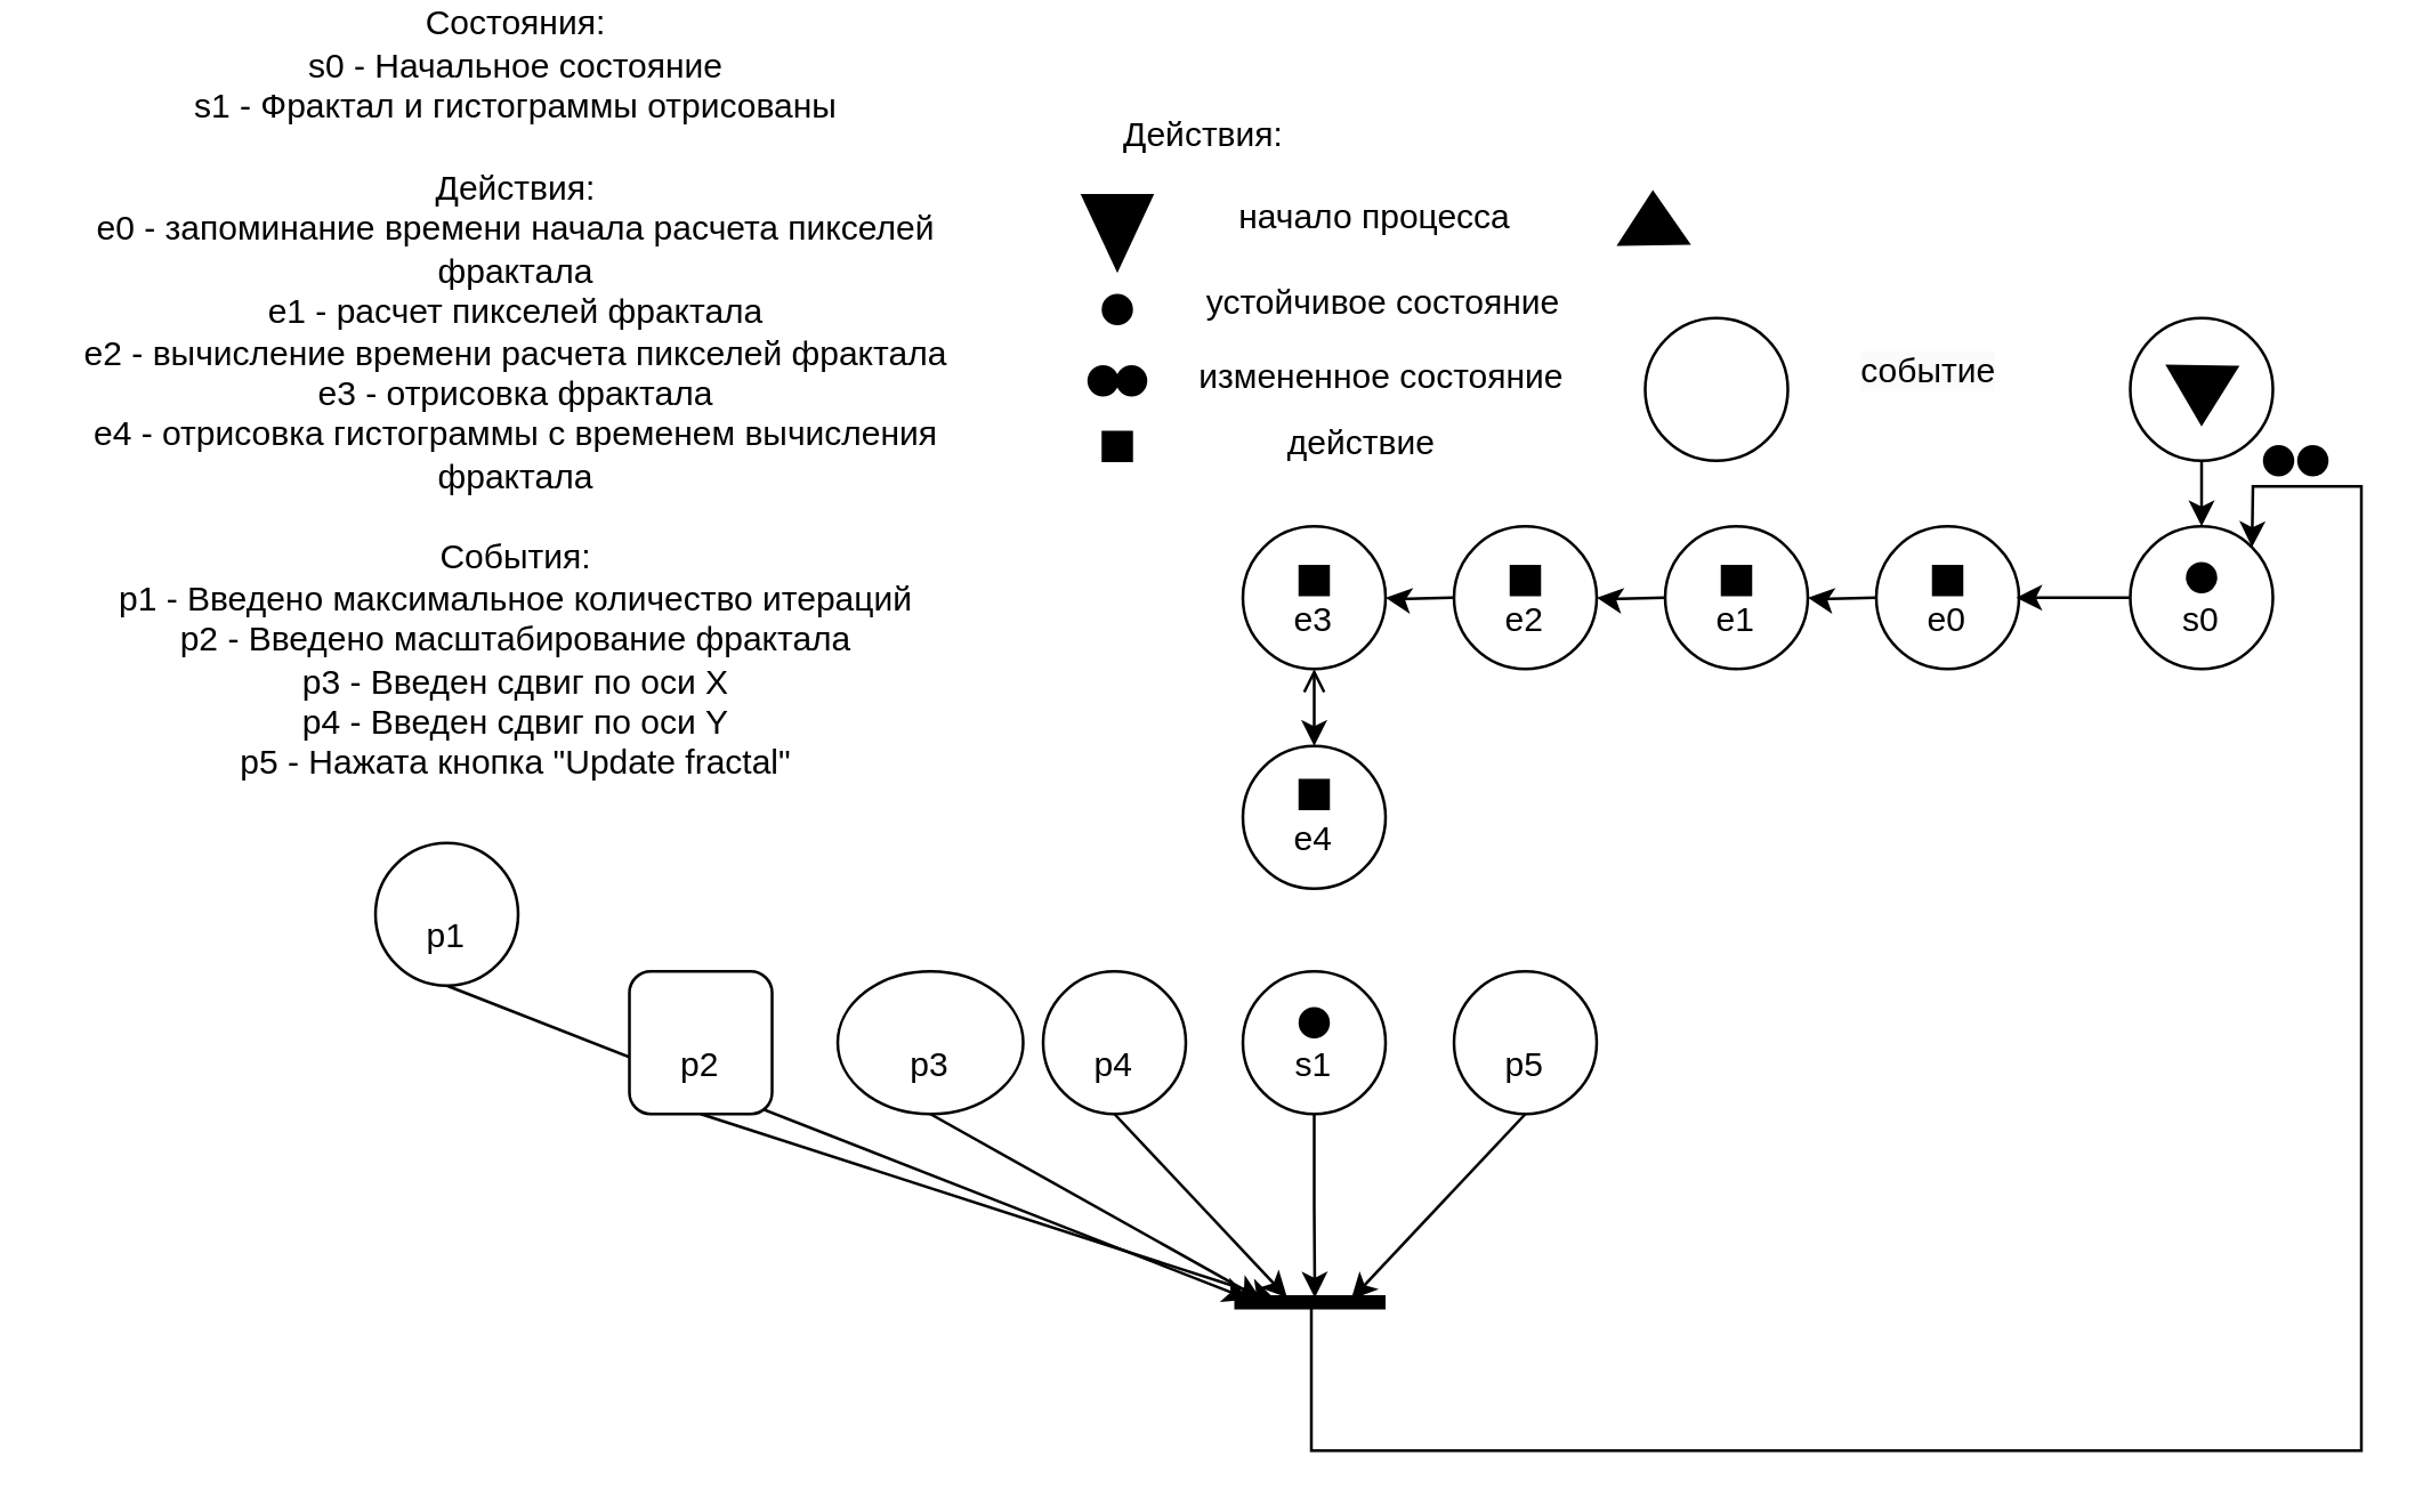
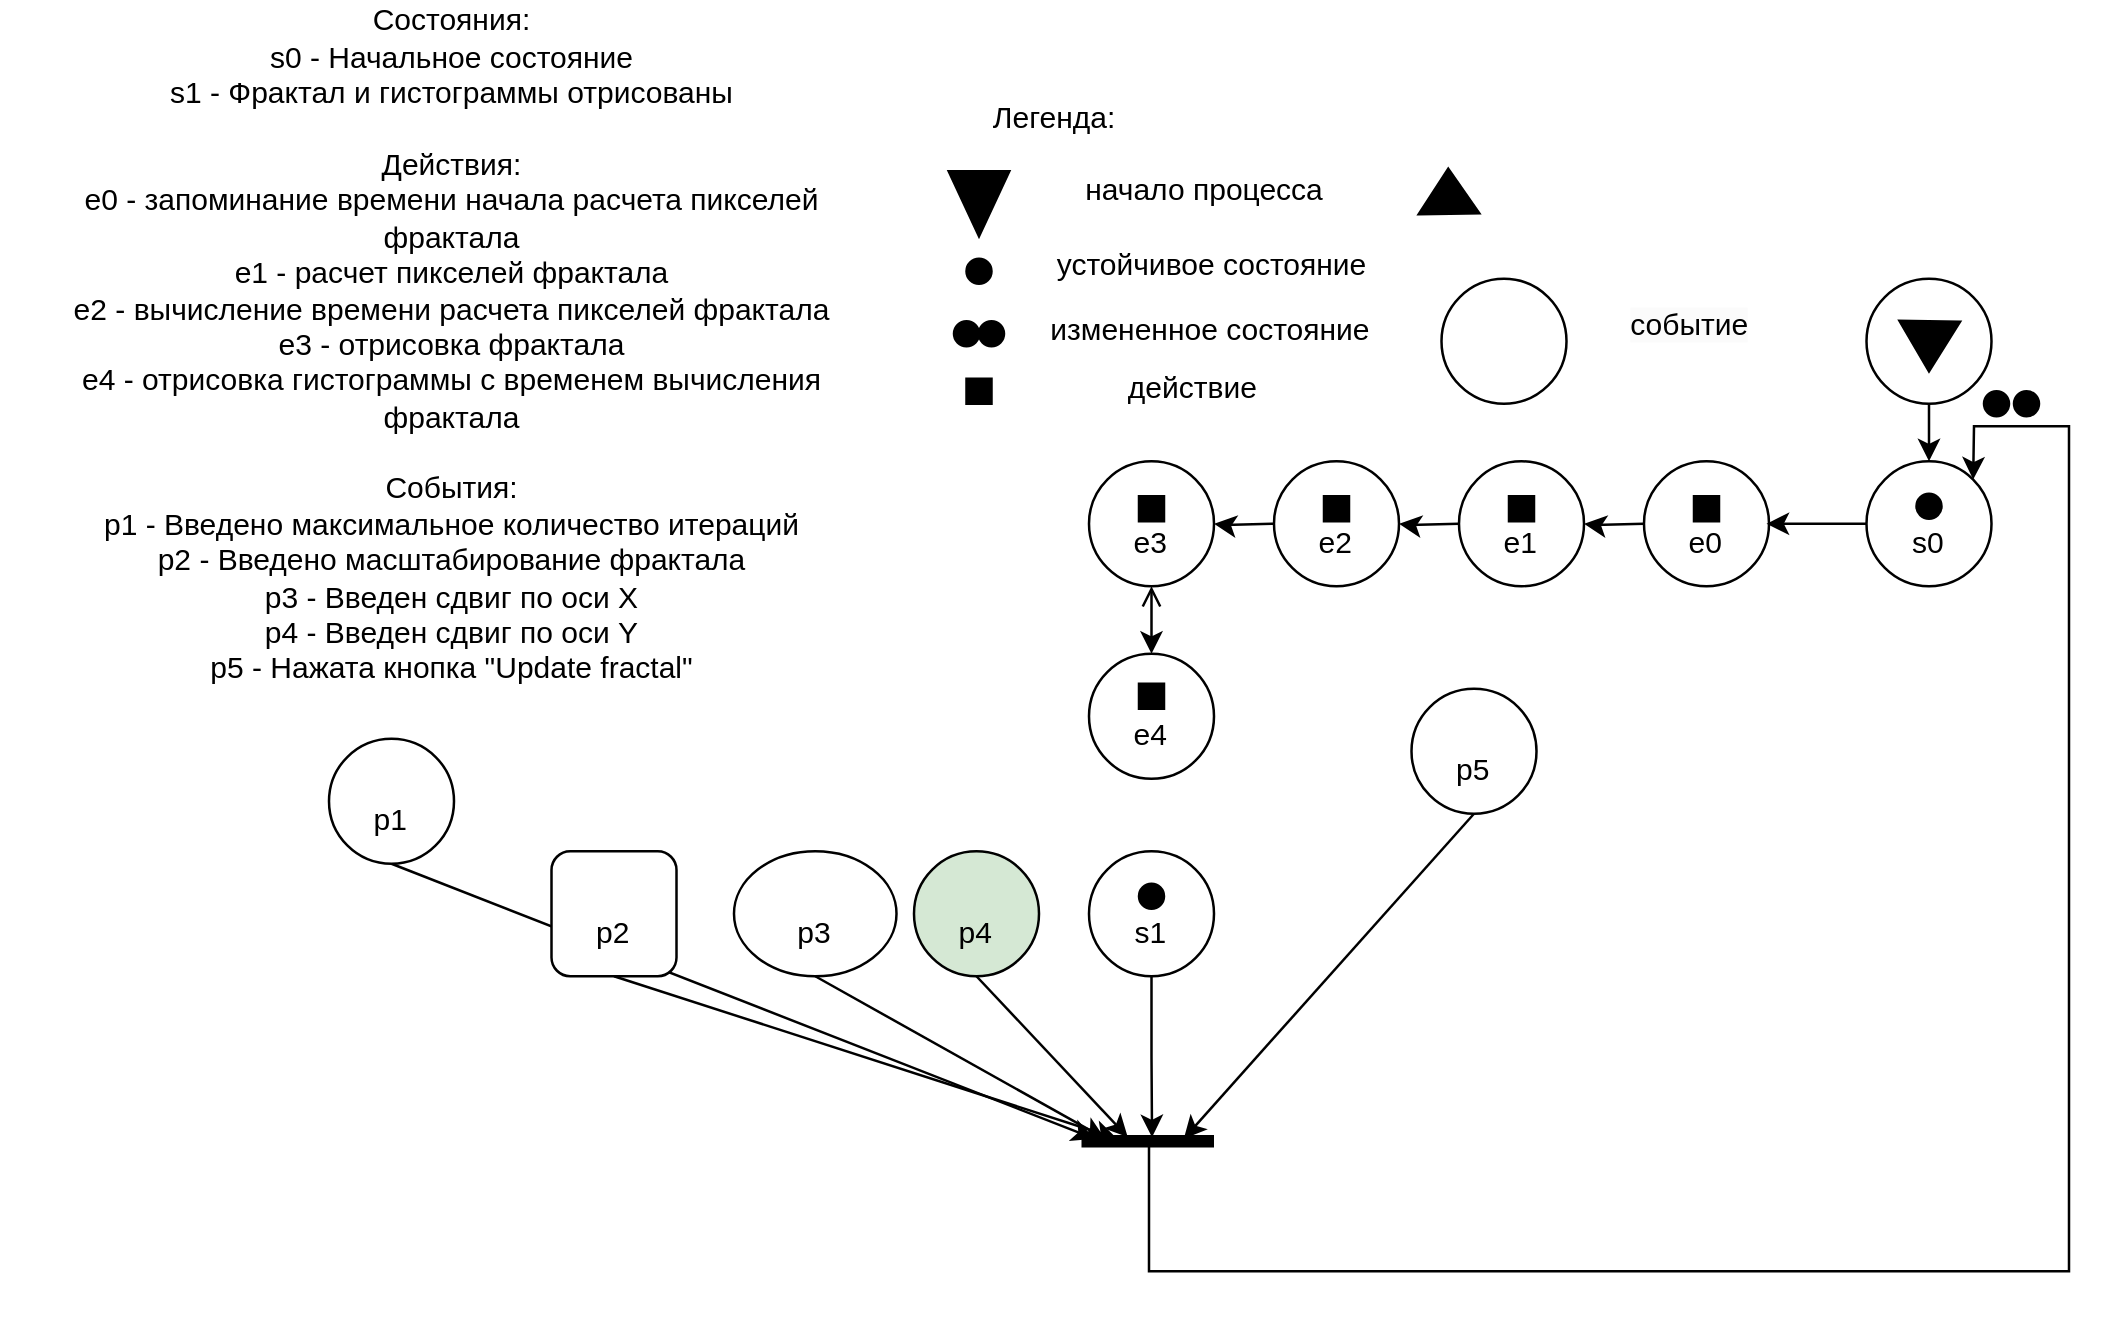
  <mxCell id="0" />
  <mxCell id="1" parent="0" />
  <mxCell id="2" value="" style="edgeStyle=orthogonalEdgeStyle;rounded=0;orthogonalLoop=1;jettySize=auto;html=1;entryX=0.5;entryY=0;entryDx=0;entryDy=0;" parent="1" source="3" target="43" edge="1"><mxGeometry relative="1" as="geometry" /></mxCell>
  <mxCell id="3" value="" style="ellipse;whiteSpace=wrap;html=1;aspect=fixed;" parent="1" vertex="1"><mxGeometry x="746" y="111" width="50" height="50" as="geometry" /></mxCell>
  <mxCell id="4" value="" style="shape=mxgraph.arrows2.wedgeArrow;html=1;bendable=0;startWidth=12.121;fillColor=strokeColor;defaultFillColor=invert;defaultGradientColor=invert;rounded=0;" parent="1" edge="1"><mxGeometry width="100" height="100" relative="1" as="geometry"><mxPoint x="771.3" y="128" as="sourcePoint" /><mxPoint x="771" y="148" as="targetPoint" /></mxGeometry></mxCell>
  <mxCell id="5" value="&lt;div&gt;&lt;br&gt;&lt;/div&gt;e0" style="ellipse;whiteSpace=wrap;html=1;aspect=fixed;" parent="1" vertex="1"><mxGeometry x="657" y="184" width="50" height="50" as="geometry" /></mxCell>
- <mxCell id="6" value="Действия:&lt;div&gt;&lt;br&gt;&lt;/div&gt;" style="text;html=1;align=center;verticalAlign=middle;resizable=0;points=[];autosize=1;strokeColor=none;fillColor=none;" parent="1" vertex="1"><mxGeometry x="386" y="34" width="70" height="40" as="geometry" /></mxCell>
+ <mxCell id="6" value="Легенда:&lt;div&gt;&lt;br&gt;&lt;/div&gt;" style="text;html=1;align=center;verticalAlign=middle;resizable=0;points=[];autosize=1;strokeColor=none;fillColor=none;" parent="1" vertex="1"><mxGeometry x="386" y="34" width="70" height="40" as="geometry" /></mxCell>
  <mxCell id="7" value="" style="shape=mxgraph.arrows2.wedgeArrow;html=1;bendable=0;startWidth=12.121;fillColor=strokeColor;defaultFillColor=invert;defaultGradientColor=invert;rounded=0;" parent="1" edge="1"><mxGeometry width="100" height="100" relative="1" as="geometry"><mxPoint x="391" y="68" as="sourcePoint" /><mxPoint x="391" y="94" as="targetPoint" /></mxGeometry></mxCell>
  <mxCell id="8" value="начало процесса" style="text;html=1;align=center;verticalAlign=middle;resizable=0;points=[];autosize=1;strokeColor=none;fillColor=none;" parent="1" vertex="1"><mxGeometry x="421" y="61" width="120" height="30" as="geometry" /></mxCell>
  <mxCell id="9" value="" style="ellipse;whiteSpace=wrap;html=1;aspect=fixed;fillColor=#000000;" parent="1" vertex="1"><mxGeometry x="386" y="103" width="10" height="10" as="geometry" /></mxCell>
  <mxCell id="10" value="устойчивое состояние" style="text;html=1;align=center;verticalAlign=middle;resizable=0;points=[];autosize=1;strokeColor=none;fillColor=none;" parent="1" vertex="1"><mxGeometry x="409" y="91" width="150" height="30" as="geometry" /></mxCell>
  <mxCell id="11" value="" style="whiteSpace=wrap;html=1;aspect=fixed;fillColor=#000000;" parent="1" vertex="1"><mxGeometry x="386" y="151" width="10" height="10" as="geometry" /></mxCell>
  <mxCell id="12" value="&lt;div style=&quot;text-align: center;&quot;&gt;&lt;span style=&quot;background-color: initial; text-wrap: nowrap;&quot;&gt;действие&lt;/span&gt;&lt;/div&gt;" style="text;whiteSpace=wrap;html=1;" parent="1" vertex="1"><mxGeometry x="449" y="141" width="70" height="30" as="geometry" /></mxCell>
  <mxCell id="13" value="&lt;div&gt;&lt;/div&gt;" style="ellipse;whiteSpace=wrap;html=1;aspect=fixed;" parent="1" vertex="1"><mxGeometry x="576" y="111" width="50" height="50" as="geometry" /></mxCell>
  <mxCell id="14" value="&lt;span style=&quot;color: rgb(0, 0, 0); font-family: Helvetica; font-size: 12px; font-style: normal; font-variant-ligatures: normal; font-variant-caps: normal; font-weight: 400; letter-spacing: normal; orphans: 2; text-align: center; text-indent: 0px; text-transform: none; widows: 2; word-spacing: 0px; -webkit-text-stroke-width: 0px; white-space: nowrap; background-color: rgb(251, 251, 251); text-decoration-thickness: initial; text-decoration-style: initial; text-decoration-color: initial; display: inline !important; float: none;&quot;&gt;событие&lt;/span&gt;" style="text;whiteSpace=wrap;html=1;" parent="1" vertex="1"><mxGeometry x="650" y="116" width="120" height="40" as="geometry" /></mxCell>
  <mxCell id="15" value="&lt;div&gt;Состояния:&lt;/div&gt;&lt;div&gt;s0 - Начальное состояние&lt;/div&gt;&lt;div&gt;&lt;span style=&quot;background-color: initial;&quot;&gt;s1 - Фрактал и гистограммы отрисованы&lt;/span&gt;&lt;/div&gt;&lt;div&gt;&lt;br&gt;&lt;/div&gt;&lt;div&gt;Действия:&lt;/div&gt;&lt;div&gt;&lt;div&gt;e0 - запоминание времени начала расчета пикселей фрактала&lt;/div&gt;&lt;div&gt;e1 - расчет пикселей фрактала&lt;/div&gt;&lt;div&gt;e2 - вычисление времени расчета пикселей фрактала&lt;/div&gt;&lt;div&gt;e3 - отрисовка фрактала&lt;/div&gt;&lt;div&gt;e4 - отрисовка гистограммы с временем вычисления фрактала&lt;/div&gt;&lt;div&gt;&lt;div&gt;&lt;br class=&quot;Apple-interchange-newline&quot;&gt;События:&lt;/div&gt;&lt;/div&gt;&lt;/div&gt;&lt;div&gt;p1 - Введено максимальное количество итераций&lt;/div&gt;&lt;div&gt;p2 - Введено масштабирование фрактала&lt;/div&gt;&lt;div&gt;p3 - Введен сдвиг по оси X&lt;/div&gt;&lt;div&gt;p4 - Введен сдвиг по оси Y&lt;/div&gt;&lt;div&gt;p5 - Нажата кнопка &quot;Update fractal&quot;&lt;/div&gt;&lt;div&gt;&lt;br&gt;&lt;/div&gt;&lt;div&gt;&lt;br&gt;&lt;/div&gt;" style="text;html=1;align=center;verticalAlign=middle;whiteSpace=wrap;rounded=0;" parent="1" vertex="1"><mxGeometry x="20" y="20" width="321" height="263" as="geometry" /></mxCell>
  <mxCell id="16" style="edgeStyle=orthogonalEdgeStyle;rounded=0;orthogonalLoop=1;jettySize=auto;html=1;exitX=0.5;exitY=1;exitDx=0;exitDy=0;" edge="1" parent="1" source="17"><mxGeometry relative="1" as="geometry"><mxPoint x="460.212" y="454.364" as="targetPoint" /></mxGeometry></mxCell>
  <mxCell id="17" value="&lt;div&gt;&lt;br&gt;&lt;/div&gt;s1" style="ellipse;whiteSpace=wrap;html=1;aspect=fixed;" parent="1" vertex="1"><mxGeometry x="435" y="340" width="50" height="50" as="geometry" /></mxCell>
  <mxCell id="18" value="" style="shape=mxgraph.arrows2.wedgeArrow;html=1;bendable=0;startWidth=12.121;fillColor=strokeColor;defaultFillColor=invert;defaultGradientColor=invert;rounded=0;" parent="1" edge="1"><mxGeometry width="100" height="100" relative="1" as="geometry"><mxPoint x="579" y="85" as="sourcePoint" /><mxPoint x="578.7" y="67" as="targetPoint" /></mxGeometry></mxCell>
  <mxCell id="19" value="" style="ellipse;whiteSpace=wrap;html=1;aspect=fixed;fillColor=#000000;" parent="1" vertex="1"><mxGeometry x="455" y="353" width="10" height="10" as="geometry" /></mxCell>
  <mxCell id="20" value="" style="whiteSpace=wrap;html=1;aspect=fixed;fillColor=#000000;" parent="1" vertex="1"><mxGeometry x="677" y="198" width="10" height="10" as="geometry" /></mxCell>
  <mxCell id="21" value="" style="edgeStyle=orthogonalEdgeStyle;rounded=0;orthogonalLoop=1;jettySize=auto;html=1;" parent="1" target="22" edge="1"><mxGeometry relative="1" as="geometry"><mxPoint x="657" y="209" as="sourcePoint" /></mxGeometry></mxCell>
  <mxCell id="22" value="&lt;div&gt;&lt;br&gt;&lt;/div&gt;e1" style="ellipse;whiteSpace=wrap;html=1;aspect=fixed;" parent="1" vertex="1"><mxGeometry x="583" y="184" width="50" height="50" as="geometry" /></mxCell>
  <mxCell id="23" value="" style="whiteSpace=wrap;html=1;aspect=fixed;fillColor=#000000;" parent="1" vertex="1"><mxGeometry x="603" y="198" width="10" height="10" as="geometry" /></mxCell>
  <mxCell id="24" value="" style="edgeStyle=orthogonalEdgeStyle;rounded=0;orthogonalLoop=1;jettySize=auto;html=1;" parent="1" target="25" edge="1"><mxGeometry relative="1" as="geometry"><mxPoint x="583" y="209" as="sourcePoint" /></mxGeometry></mxCell>
  <mxCell id="25" value="&lt;div&gt;&lt;br&gt;&lt;/div&gt;e2" style="ellipse;whiteSpace=wrap;html=1;aspect=fixed;" parent="1" vertex="1"><mxGeometry x="509" y="184" width="50" height="50" as="geometry" /></mxCell>
  <mxCell id="26" value="" style="whiteSpace=wrap;html=1;aspect=fixed;fillColor=#000000;" parent="1" vertex="1"><mxGeometry x="529" y="198" width="10" height="10" as="geometry" /></mxCell>
  <mxCell id="27" value="" style="edgeStyle=orthogonalEdgeStyle;rounded=0;orthogonalLoop=1;jettySize=auto;html=1;" parent="1" target="28" edge="1"><mxGeometry relative="1" as="geometry"><mxPoint x="509" y="209" as="sourcePoint" /></mxGeometry></mxCell>
  <mxCell id="28" value="&lt;div&gt;&lt;br&gt;&lt;/div&gt;e3" style="ellipse;whiteSpace=wrap;html=1;aspect=fixed;" parent="1" vertex="1"><mxGeometry x="435" y="184" width="50" height="50" as="geometry" /></mxCell>
  <mxCell id="29" value="" style="whiteSpace=wrap;html=1;aspect=fixed;fillColor=#000000;" parent="1" vertex="1"><mxGeometry x="455" y="198" width="10" height="10" as="geometry" /></mxCell>
  <mxCell id="30" value="" style="edgeStyle=orthogonalEdgeStyle;rounded=0;orthogonalLoop=1;jettySize=auto;html=1;startArrow=classic;startFill=1;endArrow=open;endFill=0;" parent="1" source="31" target="28" edge="1"><mxGeometry relative="1" as="geometry" /></mxCell>
  <mxCell id="31" value="&lt;div&gt;&lt;br&gt;&lt;/div&gt;e4" style="ellipse;whiteSpace=wrap;html=1;aspect=fixed;" parent="1" vertex="1"><mxGeometry x="435" y="261" width="50" height="50" as="geometry" /></mxCell>
  <mxCell id="32" value="" style="whiteSpace=wrap;html=1;aspect=fixed;fillColor=#000000;" parent="1" vertex="1"><mxGeometry x="455" y="273" width="10" height="10" as="geometry" /></mxCell>
  <mxCell id="33" style="rounded=0;orthogonalLoop=1;jettySize=auto;html=1;exitX=0.5;exitY=1;exitDx=0;exitDy=0;" edge="1" parent="1" source="34"><mxGeometry relative="1" as="geometry"><mxPoint x="437.182" y="454.97" as="targetPoint" /></mxGeometry></mxCell>
  <mxCell id="34" value="&lt;div&gt;&lt;br&gt;&lt;/div&gt;p1" style="ellipse;whiteSpace=wrap;html=1;aspect=fixed;" parent="1" vertex="1"><mxGeometry x="131" y="295" width="50" height="50" as="geometry" /></mxCell>
  <mxCell id="35" style="rounded=0;orthogonalLoop=1;jettySize=auto;html=1;exitX=0.5;exitY=1;exitDx=0;exitDy=0;" edge="1" parent="1" source="36"><mxGeometry relative="1" as="geometry"><mxPoint x="446.273" y="454.97" as="targetPoint" /></mxGeometry></mxCell>
  <mxCell id="36" value="&lt;div&gt;&lt;br&gt;&lt;/div&gt;p2" style="whiteSpace=wrap;html=1;aspect=fixed;rounded=1;" parent="1" vertex="1"><mxGeometry x="220" y="340" width="50" height="50" as="geometry" /></mxCell>
  <mxCell id="37" style="rounded=0;orthogonalLoop=1;jettySize=auto;html=1;exitX=0.5;exitY=1;exitDx=0;exitDy=0;" edge="1" parent="1" source="38"><mxGeometry relative="1" as="geometry"><mxPoint x="441.424" y="454.97" as="targetPoint" /></mxGeometry></mxCell>
  <mxCell id="38" value="&lt;div&gt;&lt;br&gt;&lt;/div&gt;p3" style="ellipse;whiteSpace=wrap;html=1;aspect=fixed;" parent="1" vertex="1"><mxGeometry x="293" y="340" width="65" height="50" as="geometry" /></mxCell>
  <mxCell id="39" style="rounded=0;orthogonalLoop=1;jettySize=auto;html=1;exitX=0.5;exitY=1;exitDx=0;exitDy=0;" edge="1" parent="1" source="40"><mxGeometry relative="1" as="geometry"><mxPoint x="450.515" y="454.364" as="targetPoint" /></mxGeometry></mxCell>
- <mxCell id="40" value="&lt;div&gt;&lt;br&gt;&lt;/div&gt;p4" style="ellipse;whiteSpace=wrap;html=1;aspect=fixed;" parent="1" vertex="1"><mxGeometry x="365" y="340" width="50" height="50" as="geometry" /></mxCell>
+ <mxCell id="40" value="&lt;div&gt;&lt;br&gt;&lt;/div&gt;p4" style="ellipse;whiteSpace=wrap;html=1;aspect=fixed;fillColor=#d5e8d4;" parent="1" vertex="1"><mxGeometry x="365" y="340" width="50" height="50" as="geometry" /></mxCell>
  <mxCell id="41" value="" style="endArrow=none;html=1;rounded=0;strokeWidth=5;" parent="1" edge="1"><mxGeometry width="50" height="50" relative="1" as="geometry"><mxPoint x="432" y="456" as="sourcePoint" /><mxPoint x="485" y="456" as="targetPoint" /></mxGeometry></mxCell>
  <mxCell id="42" value="" style="edgeStyle=orthogonalEdgeStyle;rounded=0;orthogonalLoop=1;jettySize=auto;html=1;" parent="1" source="43" edge="1"><mxGeometry relative="1" as="geometry"><mxPoint x="706" y="209" as="targetPoint" /></mxGeometry></mxCell>
  <mxCell id="43" value="&lt;div&gt;&lt;br&gt;&lt;/div&gt;s0" style="ellipse;whiteSpace=wrap;html=1;aspect=fixed;" parent="1" vertex="1"><mxGeometry x="746" y="184" width="50" height="50" as="geometry" /></mxCell>
  <mxCell id="44" value="" style="ellipse;whiteSpace=wrap;html=1;aspect=fixed;fillColor=#000000;" parent="1" vertex="1"><mxGeometry x="766" y="197" width="10" height="10" as="geometry" /></mxCell>
  <mxCell id="45" style="rounded=0;orthogonalLoop=1;jettySize=auto;html=1;exitX=0.5;exitY=1;exitDx=0;exitDy=0;" edge="1" parent="1" source="46"><mxGeometry relative="1" as="geometry"><mxPoint x="472.939" y="454.97" as="targetPoint" /></mxGeometry></mxCell>
- <mxCell id="46" value="&lt;div&gt;&lt;br&gt;&lt;/div&gt;p5" style="ellipse;whiteSpace=wrap;html=1;aspect=fixed;" parent="1" vertex="1"><mxGeometry x="509" y="340" width="50" height="50" as="geometry" /></mxCell>
+ <mxCell id="46" value="&lt;div&gt;&lt;br&gt;&lt;/div&gt;p5" style="ellipse;whiteSpace=wrap;html=1;aspect=fixed;" parent="1" vertex="1"><mxGeometry x="564" y="275" width="50" height="50" as="geometry" /></mxCell>
  <mxCell id="47" value="" style="ellipse;whiteSpace=wrap;html=1;aspect=fixed;fillColor=#000000;" parent="1" vertex="1"><mxGeometry x="381" y="128" width="10" height="10" as="geometry" /></mxCell>
  <mxCell id="48" value="" style="ellipse;whiteSpace=wrap;html=1;aspect=fixed;fillColor=#000000;" parent="1" vertex="1"><mxGeometry x="391" y="128" width="10" height="10" as="geometry" /></mxCell>
  <mxCell id="49" value="&lt;div style=&quot;text-align: center;&quot;&gt;&lt;span style=&quot;text-wrap-mode: nowrap;&quot;&gt;измененное состояние&lt;/span&gt;&lt;/div&gt;" style="text;whiteSpace=wrap;html=1;" parent="1" vertex="1"><mxGeometry x="418" y="118" width="70" height="30" as="geometry" /></mxCell>
  <mxCell id="50" value="" style="endArrow=classic;html=1;rounded=0;entryX=1;entryY=0;entryDx=0;entryDy=0;" edge="1" parent="1" target="43"><mxGeometry width="50" height="50" relative="1" as="geometry"><mxPoint x="459" y="458" as="sourcePoint" /><mxPoint x="527" y="277" as="targetPoint" /><Array as="points"><mxPoint x="459" y="508" /><mxPoint x="827" y="508" /><mxPoint x="827" y="170" /><mxPoint x="789" y="170" /></Array></mxGeometry></mxCell>
  <mxCell id="51" value="" style="ellipse;whiteSpace=wrap;html=1;aspect=fixed;fillColor=#000000;" vertex="1" parent="1"><mxGeometry x="793" y="156" width="10" height="10" as="geometry" /></mxCell>
  <mxCell id="52" value="" style="ellipse;whiteSpace=wrap;html=1;aspect=fixed;fillColor=#000000;" vertex="1" parent="1"><mxGeometry x="805" y="156" width="10" height="10" as="geometry" /></mxCell>
